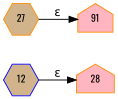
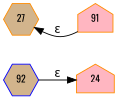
  digraph {
    fontname=Oswald
    rankdir=LR
    node [color=darkorange fillcolor=lightpink fixedsize=true fontname=Oswald fontsize=11 shape=house style=filled peripheries=1]
    edge [fontname=Oswald]
-   n1 [label=28 width=.6 peripheries=""]
+   n1 [label=24 width=.6 peripheries=""]
    n2 [fillcolor=tan label=27 shape=hexagon width=.55]
    n3 [label=91 width=.55]
-   n4 [color=blue fillcolor=tan label=12 shape=hexagon width=.55]
-   n2 -> n3 [label="&epsilon;"]
+   n4 [color=blue fillcolor=tan label=92 shape=hexagon width=.55]
+   n3 -> n2 [label="&epsilon;"]
    n4 -> n1 [label="&epsilon;"]
  }
